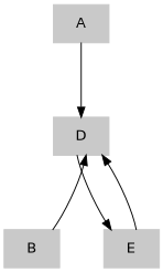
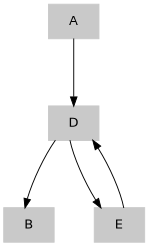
  digraph {
    fontname="DejaVu Sans"
    nodesep=0.6
    ranksep=1
    splines=true
    node [color=grey79 fillcolor=grey79 fontname="DejaVu Sans" shape=record style=filled]
    edge [fontname="DejaVu Sans"]
    A
    D
    B
    E
    A -> D
-   B -> D
+   D -> B
    D -> E
    E -> D
  }
